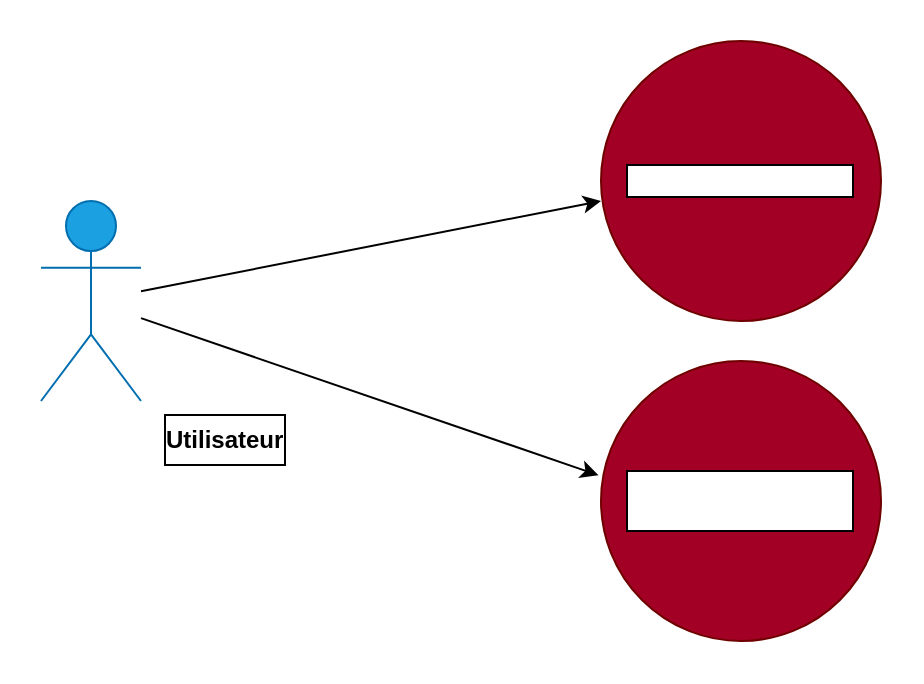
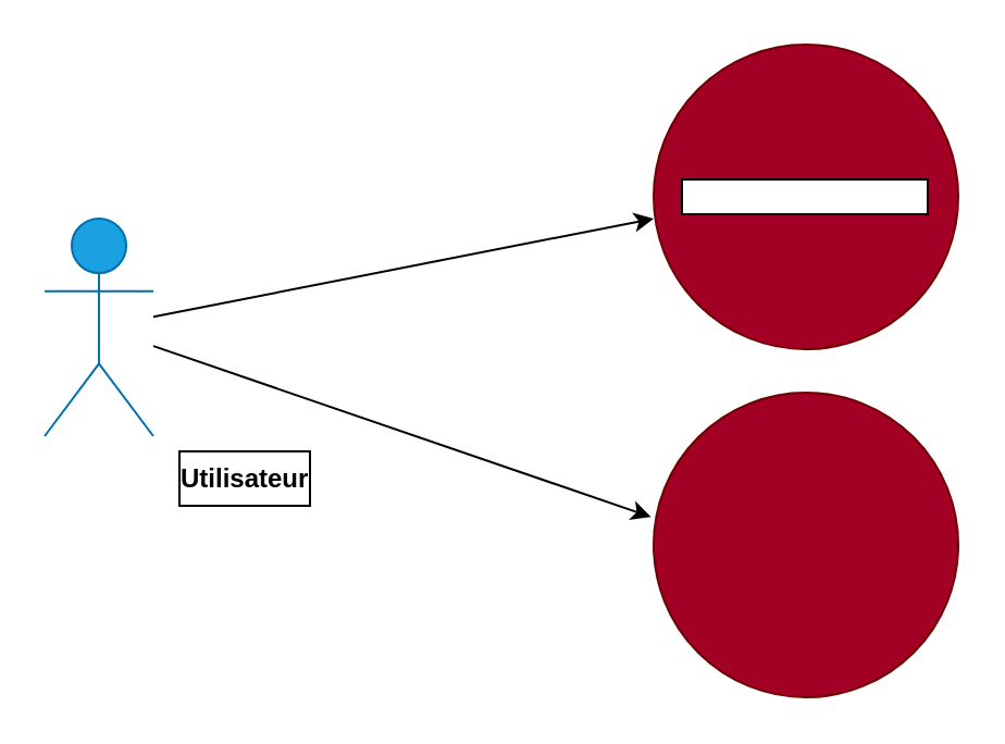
  <mxCell id="0" />
  <mxCell id="1" parent="0" />
  <mxCell id="2" value="Actor" style="shape=umlActor;verticalLabelPosition=bottom;verticalAlign=top;html=1;fillColor=#1ba1e2;strokeColor=#006EAF;fontColor=#ffffff;labelBackgroundColor=default;labelBorderColor=default;noLabel=1;" vertex="1" parent="1"><mxGeometry x="20" y="100" width="50" height="100" as="geometry" /></mxCell>
  <mxCell id="3" value="" style="endArrow=classic;html=1;rounded=0;fontFamily=Helvetica;fontSize=12;fontColor=#ffffff;labelBorderColor=default;labelBackgroundColor=default;" edge="1" parent="1" source="2"><mxGeometry width="50" height="50" relative="1" as="geometry"><mxPoint x="310" y="190" as="sourcePoint" /><mxPoint x="300" y="100" as="targetPoint" /></mxGeometry></mxCell>
  <mxCell id="4" value="" style="ellipse;whiteSpace=wrap;html=1;aspect=fixed;strokeColor=#6F0000;align=center;verticalAlign=top;fontFamily=Helvetica;fontSize=12;fontColor=light-dark(#FFFFFF,#FFFFFF);labelBorderColor=default;labelBackgroundColor=light-dark(#FFFFFF,#FFFFFF);fillColor=light-dark(#A20025,#FFFFFF);" vertex="1" parent="1"><mxGeometry x="300" y="20" width="140" height="140" as="geometry" /></mxCell>
  <mxCell id="5" value="&lt;span&gt;&lt;font style=&quot;color: light-dark(rgb(0, 0, 0), rgb(0, 0, 0));&quot;&gt;&lt;b style=&quot;line-height: 200%;&quot;&gt;Utilisateur&lt;/b&gt;&lt;/font&gt;&lt;/span&gt;" style="text;whiteSpace=wrap;html=1;fontFamily=Helvetica;fontSize=12;fontColor=light-dark(#FFFFFF,#FFFFFF);labelBorderColor=default;labelBackgroundColor=light-dark(#FFFFFF,#1A1A1A);align=left;" vertex="1" parent="1"><mxGeometry x="80" y="200" width="120" height="60" as="geometry" /></mxCell>
  <mxCell id="6" value="" style="ellipse;whiteSpace=wrap;html=1;aspect=fixed;strokeColor=#6F0000;align=center;verticalAlign=top;fontFamily=Helvetica;fontSize=12;fontColor=light-dark(#FFFFFF,#FFFFFF);labelBorderColor=default;labelBackgroundColor=light-dark(#FFFFFF,#FFFFFF);fillColor=light-dark(#A20025,#FFFFFF);" vertex="1" parent="1"><mxGeometry x="300" y="180" width="140" height="140" as="geometry" /></mxCell>
  <mxCell id="7" value="" style="endArrow=classic;html=1;rounded=0;fontFamily=Helvetica;fontSize=12;fontColor=#ffffff;labelBorderColor=default;labelBackgroundColor=default;entryX=-0.009;entryY=0.408;entryDx=0;entryDy=0;entryPerimeter=0;" edge="1" parent="1" source="2" target="6"><mxGeometry width="50" height="50" relative="1" as="geometry"><mxPoint x="80" y="155" as="sourcePoint" /><mxPoint x="310" y="110" as="targetPoint" /></mxGeometry></mxCell>
  <mxCell id="8" value="&lt;span&gt;Utilisateur le network&lt;/span&gt;" style="text;strokeColor=none;align=center;fillColor=none;html=1;verticalAlign=middle;whiteSpace=wrap;rounded=0;fontFamily=Helvetica;fontSize=12;fontColor=#ffffff;labelBorderColor=default;labelBackgroundColor=light-dark(#FFFFFF,#FFFFFF);" vertex="1" parent="1"><mxGeometry x="312" y="70" width="116" height="40" as="geometry" /></mxCell>
- <mxCell id="9" value="&lt;span&gt;Prédire la Vulnérabilité&lt;/span&gt;" style="text;strokeColor=none;align=center;fillColor=none;html=1;verticalAlign=middle;whiteSpace=wrap;rounded=0;fontFamily=Helvetica;fontSize=12;fontColor=#ffffff;labelBorderColor=default;labelBackgroundColor=light-dark(#FFFFFF,#FFFFFF);" vertex="1" parent="1"><mxGeometry x="312" y="230" width="116" height="40" as="geometry" /></mxCell>
